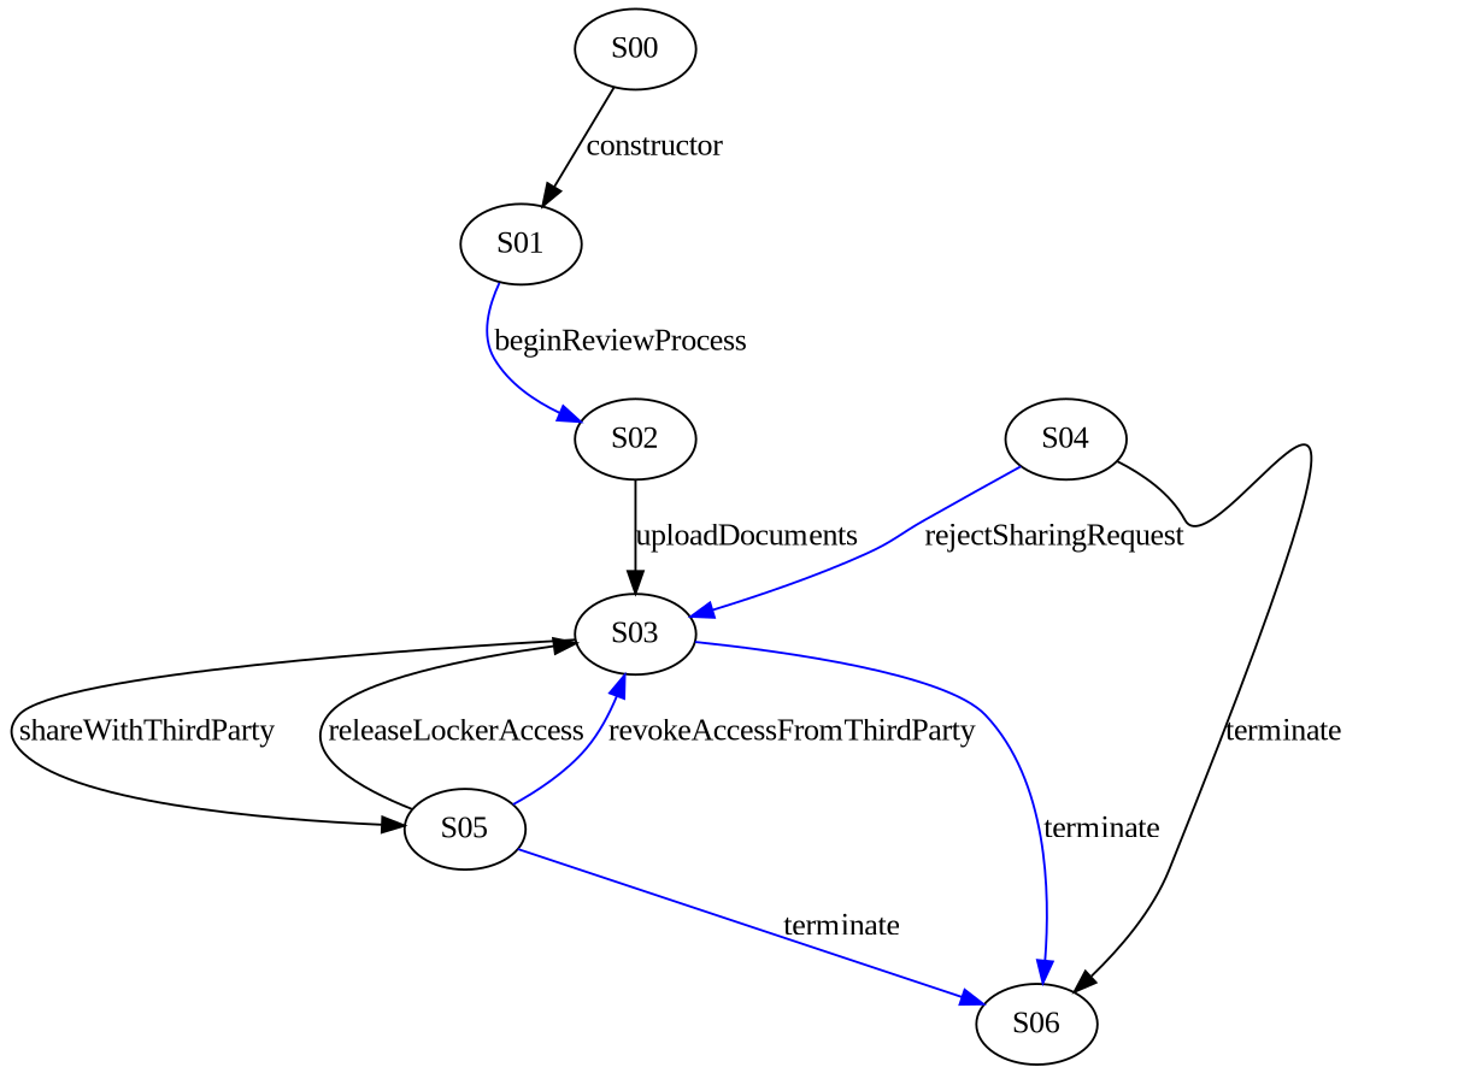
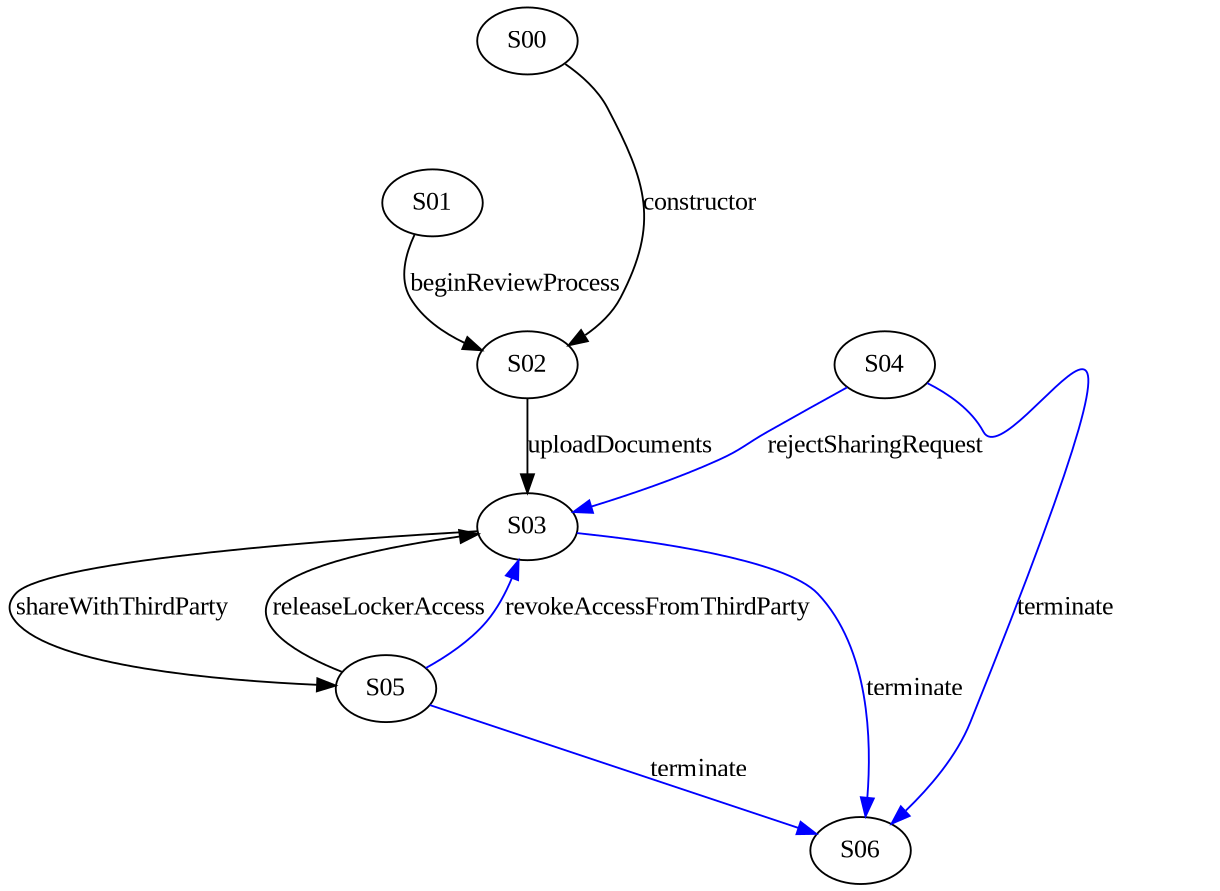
  digraph {
    fontname="Liberation Serif"
    node [fontname="Liberation Serif"]
    edge [color=black fontname="Liberation Serif"]
    S00
    S01
    S02
    S03
    S05
    S06
    S04
-   S00 -> S01 [label=constructor]
-   S01 -> S02 [color=blue label=beginReviewProcess]
+   S00 -> S02 [label=constructor]
+   S01 -> S02 [label=beginReviewProcess]
    S02 -> S03 [label=uploadDocuments]
    S03 -> S05 [label=shareWithThirdParty]
    S03 -> S06 [color=blue label=terminate]
    S05 -> S03 [label=releaseLockerAccess]
    S05 -> S03 [color=blue label=revokeAccessFromThirdParty]
    S05 -> S06 [color=blue label=terminate]
    S04 -> S03 [color=blue label=rejectSharingRequest]
-   S04 -> S06 [label=terminate]
+   S04 -> S06 [color=blue label=terminate]
  }
